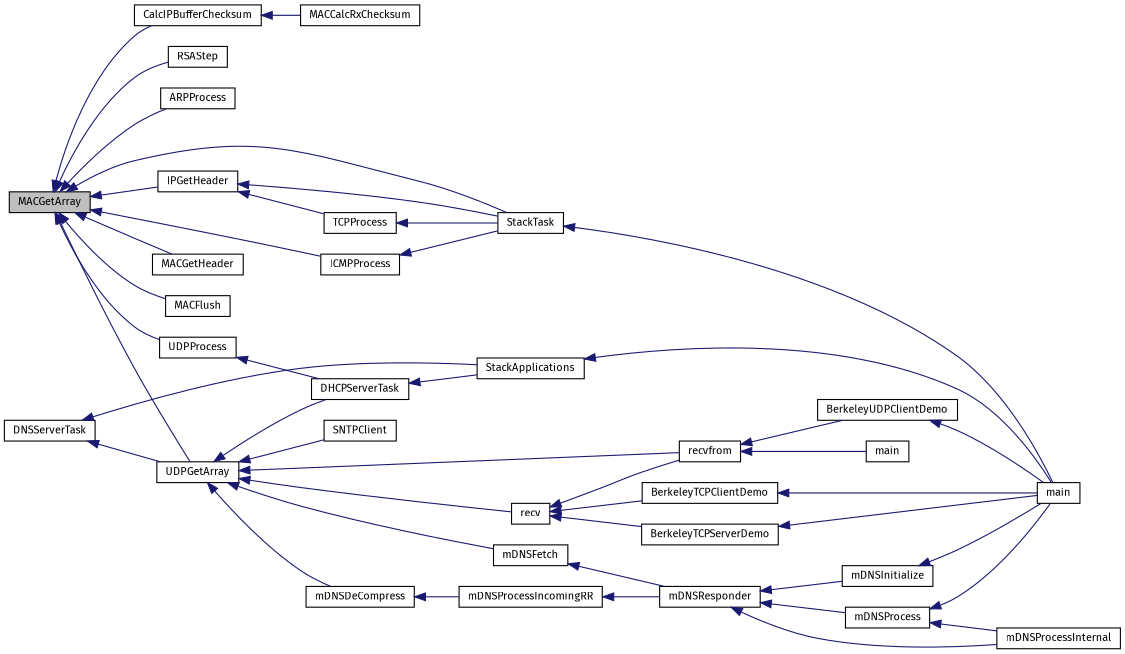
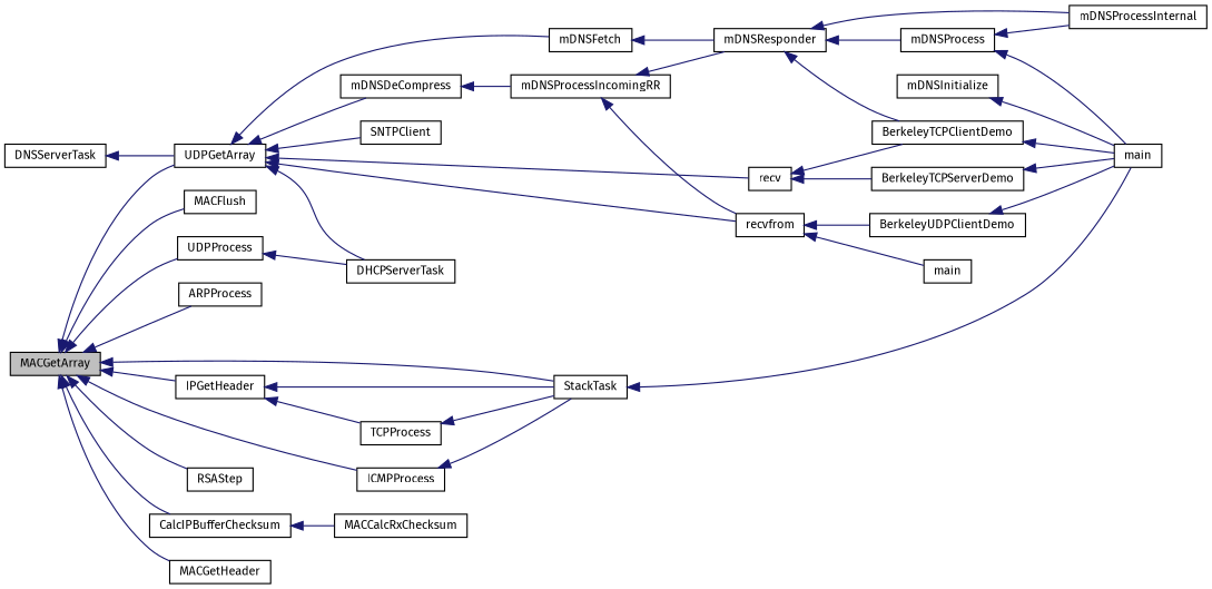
  digraph {
    fontname="Fira Sans"
    rankdir=LR
    node [color=black fillcolor=white fontname="Fira Sans" fontsize=10 shape=record style=filled]
    edge [color=midnightblue dir=back fontname="Fira Sans" fontsize=10 labelfontname=Helvetica labelfontsize=10 style=solid]
    n1 [fillcolor=grey75 fontcolor=black height=0.2 label=MACGetArray width=0.4]
    n2 [height=0.2 label=ARPProcess width=0.4]
    n3 [height=0.2 label=StackTask width=0.4]
    n4 [height=0.2 label=MACGetHeader width=0.4]
    n5 [height=0.2 label=MACFlush width=0.4]
    n6 [height=0.2 label=CalcIPBufferChecksum width=0.4]
    n7 [height=0.2 label=RSAStep width=0.4]
    n8 [height=0.2 label=ICMPProcess width=0.4]
    n9 [height=0.2 label=IPGetHeader width=0.4]
    n10 [height=0.2 label=UDPGetArray width=0.4]
    n11 [height=0.2 label=UDPProcess width=0.4]
    n12 [height=0.2 label=main width=0.4]
    n13 [height=0.2 label=MACCalcRxChecksum width=0.4]
    n14 [height=0.2 label=TCPProcess width=0.4]
    n15 [height=0.2 label=recv width=0.4]
    n16 [height=0.2 label=recvfrom width=0.4]
    n17 [height=0.2 label=DHCPServerTask width=0.4]
    n18 [height=0.2 label=SNTPClient width=0.4]
    n19 [height=0.2 label=mDNSFetch width=0.4]
    n20 [height=0.2 label=mDNSDeCompress width=0.4]
    n21 [height=0.2 label=BerkeleyTCPClientDemo width=0.4]
    n22 [height=0.2 label=BerkeleyTCPServerDemo width=0.4]
    n23 [height=0.2 label=main width=0.4]
    n24 [height=0.2 label=BerkeleyUDPClientDemo width=0.4]
-   n25 [height=0.2 label=StackApplications width=0.4]
    n26 [height=0.2 label=DNSServerTask width=0.4]
    n27 [height=0.2 label=mDNSResponder width=0.4]
    n28 [height=0.2 label=mDNSProcessIncomingRR width=0.4]
    n29 [height=0.2 label=mDNSInitialize width=0.4]
    n30 [height=0.2 label=mDNSProcessInternal width=0.4]
    n31 [height=0.2 label=mDNSProcess width=0.4]
    n1 -> n2
    n1 -> n3
    n1 -> n4
    n1 -> n5
    n1 -> n6
    n1 -> n7
    n1 -> n8
    n1 -> n9
    n1 -> n10
    n1 -> n11
    n3 -> n12
    n6 -> n13
    n8 -> n3
    n9 -> n3
    n9 -> n14
    n10 -> n15
    n10 -> n16
    n10 -> n17
    n10 -> n18
    n10 -> n19
    n10 -> n20
    n11 -> n17
    n14 -> n3
-   n15 -> n16
+   n28 -> n16
    n15 -> n21
    n15 -> n22
    n16 -> n23
    n16 -> n24
-   n17 -> n25
    n19 -> n27
    n20 -> n28
    n21 -> n12
    n22 -> n12
    n24 -> n12
-   n25 -> n12
    n26 -> n10
-   n26 -> n25
-   n27 -> n29
+   n27 -> n21
    n27 -> n30
    n27 -> n31
    n28 -> n27
    n29 -> n12
    n31 -> n12
    n31 -> n30
  }
